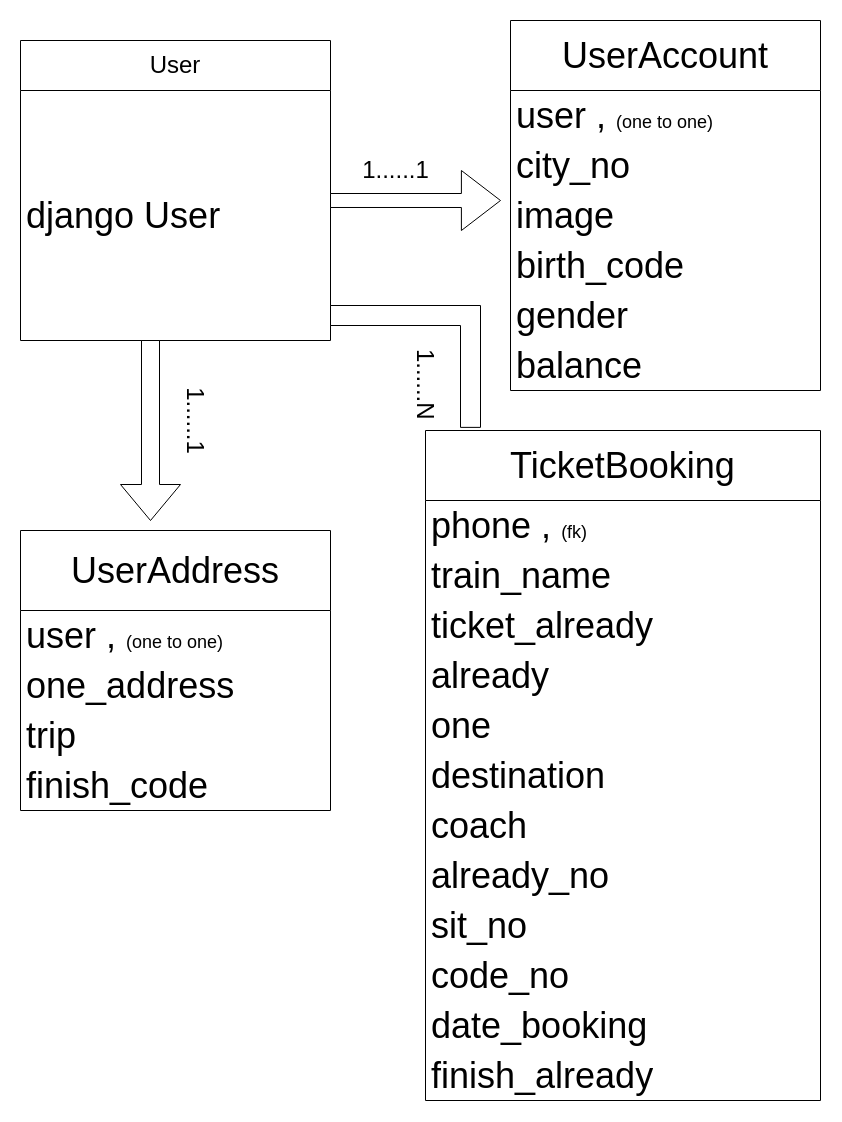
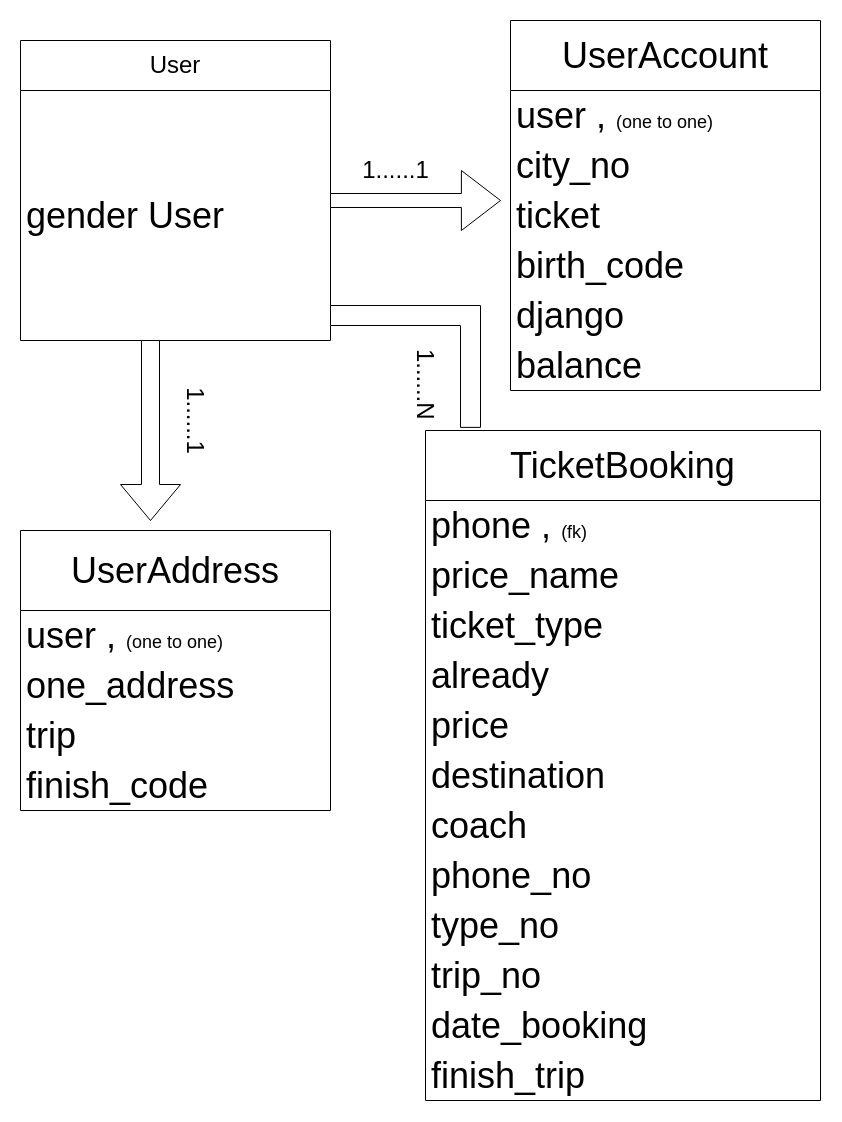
  <mxCell id="0" />
  <mxCell id="1" parent="0" />
  <mxCell id="2" value="&lt;font style=&quot;font-size: 24px;&quot;&gt;User&lt;/font&gt;" style="swimlane;fontStyle=0;childLayout=stackLayout;horizontal=1;startSize=50;horizontalStack=0;resizeParent=1;resizeParentMax=0;resizeLast=0;collapsible=1;marginBottom=0;whiteSpace=wrap;html=1;" vertex="1" parent="1"><mxGeometry x="20" y="40" width="310" height="300" as="geometry" /></mxCell>
- <mxCell id="3" value="&lt;font style=&quot;font-size: 36px;&quot;&gt;django User&lt;/font&gt;" style="text;strokeColor=none;fillColor=none;align=left;verticalAlign=middle;spacingLeft=4;spacingRight=4;overflow=hidden;points=[[0,0.5],[1,0.5]];portConstraint=eastwest;rotatable=0;whiteSpace=wrap;html=1;" vertex="1" parent="2"><mxGeometry y="50" width="310" height="250" as="geometry" /></mxCell>
+ <mxCell id="3" value="&lt;font style=&quot;font-size: 36px;&quot;&gt;gender User&lt;/font&gt;" style="text;strokeColor=none;fillColor=none;align=left;verticalAlign=middle;spacingLeft=4;spacingRight=4;overflow=hidden;points=[[0,0.5],[1,0.5]];portConstraint=eastwest;rotatable=0;whiteSpace=wrap;html=1;" vertex="1" parent="2"><mxGeometry y="50" width="310" height="250" as="geometry" /></mxCell>
  <mxCell id="4" value="UserAccount" style="swimlane;fontStyle=0;childLayout=stackLayout;horizontal=1;startSize=70;horizontalStack=0;resizeParent=1;resizeParentMax=0;resizeLast=0;collapsible=1;marginBottom=0;whiteSpace=wrap;html=1;fontSize=36;" vertex="1" parent="1"><mxGeometry x="510" y="20" width="310" height="370" as="geometry" /></mxCell>
  <mxCell id="5" value="user , &lt;font style=&quot;font-size: 18px;&quot;&gt;(one to one)&lt;/font&gt;" style="text;strokeColor=none;fillColor=none;align=left;verticalAlign=middle;spacingLeft=4;spacingRight=4;overflow=hidden;points=[[0,0.5],[1,0.5]];portConstraint=eastwest;rotatable=0;whiteSpace=wrap;html=1;fontSize=36;" vertex="1" parent="4"><mxGeometry y="70" width="310" height="50" as="geometry" /></mxCell>
  <mxCell id="6" value="city_no" style="text;strokeColor=none;fillColor=none;align=left;verticalAlign=middle;spacingLeft=4;spacingRight=4;overflow=hidden;points=[[0,0.5],[1,0.5]];portConstraint=eastwest;rotatable=0;whiteSpace=wrap;html=1;fontSize=36;" vertex="1" parent="4"><mxGeometry y="120" width="310" height="50" as="geometry" /></mxCell>
- <mxCell id="7" value="image" style="text;strokeColor=none;fillColor=none;align=left;verticalAlign=middle;spacingLeft=4;spacingRight=4;overflow=hidden;points=[[0,0.5],[1,0.5]];portConstraint=eastwest;rotatable=0;whiteSpace=wrap;html=1;fontSize=36;" vertex="1" parent="4"><mxGeometry y="170" width="310" height="50" as="geometry" /></mxCell>
+ <mxCell id="7" value="ticket" style="text;strokeColor=none;fillColor=none;align=left;verticalAlign=middle;spacingLeft=4;spacingRight=4;overflow=hidden;points=[[0,0.5],[1,0.5]];portConstraint=eastwest;rotatable=0;whiteSpace=wrap;html=1;fontSize=36;" vertex="1" parent="4"><mxGeometry y="170" width="310" height="50" as="geometry" /></mxCell>
  <mxCell id="8" value="birth_code" style="text;strokeColor=none;fillColor=none;align=left;verticalAlign=middle;spacingLeft=4;spacingRight=4;overflow=hidden;points=[[0,0.5],[1,0.5]];portConstraint=eastwest;rotatable=0;whiteSpace=wrap;html=1;fontSize=36;" vertex="1" parent="4"><mxGeometry y="220" width="310" height="50" as="geometry" /></mxCell>
- <mxCell id="9" value="gender" style="text;strokeColor=none;fillColor=none;align=left;verticalAlign=middle;spacingLeft=4;spacingRight=4;overflow=hidden;points=[[0,0.5],[1,0.5]];portConstraint=eastwest;rotatable=0;whiteSpace=wrap;html=1;fontSize=36;" vertex="1" parent="4"><mxGeometry y="270" width="310" height="50" as="geometry" /></mxCell>
+ <mxCell id="9" value="django" style="text;strokeColor=none;fillColor=none;align=left;verticalAlign=middle;spacingLeft=4;spacingRight=4;overflow=hidden;points=[[0,0.5],[1,0.5]];portConstraint=eastwest;rotatable=0;whiteSpace=wrap;html=1;fontSize=36;" vertex="1" parent="4"><mxGeometry y="270" width="310" height="50" as="geometry" /></mxCell>
  <mxCell id="10" value="balance" style="text;strokeColor=none;fillColor=none;align=left;verticalAlign=middle;spacingLeft=4;spacingRight=4;overflow=hidden;points=[[0,0.5],[1,0.5]];portConstraint=eastwest;rotatable=0;whiteSpace=wrap;html=1;fontSize=36;" vertex="1" parent="4"><mxGeometry y="320" width="310" height="50" as="geometry" /></mxCell>
  <mxCell id="11" value="UserAddress" style="swimlane;fontStyle=0;childLayout=stackLayout;horizontal=1;startSize=80;horizontalStack=0;resizeParent=1;resizeParentMax=0;resizeLast=0;collapsible=1;marginBottom=0;whiteSpace=wrap;html=1;fontSize=36;" vertex="1" parent="1"><mxGeometry x="20" y="530" width="310" height="280" as="geometry" /></mxCell>
  <mxCell id="12" value="user , &lt;font style=&quot;font-size: 18px;&quot;&gt;(one to one)&lt;/font&gt;" style="text;strokeColor=none;fillColor=none;align=left;verticalAlign=middle;spacingLeft=4;spacingRight=4;overflow=hidden;points=[[0,0.5],[1,0.5]];portConstraint=eastwest;rotatable=0;whiteSpace=wrap;html=1;fontSize=36;" vertex="1" parent="11"><mxGeometry y="80" width="310" height="50" as="geometry" /></mxCell>
  <mxCell id="13" value="one_address" style="text;strokeColor=none;fillColor=none;align=left;verticalAlign=middle;spacingLeft=4;spacingRight=4;overflow=hidden;points=[[0,0.5],[1,0.5]];portConstraint=eastwest;rotatable=0;whiteSpace=wrap;html=1;fontSize=36;" vertex="1" parent="11"><mxGeometry y="130" width="310" height="50" as="geometry" /></mxCell>
  <mxCell id="14" value="trip" style="text;strokeColor=none;fillColor=none;align=left;verticalAlign=middle;spacingLeft=4;spacingRight=4;overflow=hidden;points=[[0,0.5],[1,0.5]];portConstraint=eastwest;rotatable=0;whiteSpace=wrap;html=1;fontSize=36;" vertex="1" parent="11"><mxGeometry y="180" width="310" height="50" as="geometry" /></mxCell>
  <mxCell id="15" value="finish_code" style="text;strokeColor=none;fillColor=none;align=left;verticalAlign=middle;spacingLeft=4;spacingRight=4;overflow=hidden;points=[[0,0.5],[1,0.5]];portConstraint=eastwest;rotatable=0;whiteSpace=wrap;html=1;fontSize=36;" vertex="1" parent="11"><mxGeometry y="230" width="310" height="50" as="geometry" /></mxCell>
  <mxCell id="16" value="" style="shape=singleArrow;whiteSpace=wrap;html=1;fontSize=18;arrowWidth=0.233;arrowSize=0.23;" vertex="1" parent="1"><mxGeometry x="330" y="170" width="170" height="60" as="geometry" /></mxCell>
  <mxCell id="17" value="" style="shape=singleArrow;direction=south;whiteSpace=wrap;html=1;fontSize=18;" vertex="1" parent="1"><mxGeometry x="120" y="340" width="60" height="180" as="geometry" /></mxCell>
  <mxCell id="18" value="TicketBooking" style="swimlane;fontStyle=0;childLayout=stackLayout;horizontal=1;startSize=70;horizontalStack=0;resizeParent=1;resizeParentMax=0;resizeLast=0;collapsible=1;marginBottom=0;whiteSpace=wrap;html=1;fontSize=36;" vertex="1" parent="1"><mxGeometry x="425" y="430" width="395" height="670" as="geometry" /></mxCell>
  <mxCell id="19" value="phone , &lt;font style=&quot;font-size: 18px;&quot;&gt;(fk)&lt;/font&gt;" style="text;strokeColor=none;fillColor=none;align=left;verticalAlign=middle;spacingLeft=4;spacingRight=4;overflow=hidden;points=[[0,0.5],[1,0.5]];portConstraint=eastwest;rotatable=0;whiteSpace=wrap;html=1;fontSize=36;" vertex="1" parent="18"><mxGeometry y="70" width="395" height="50" as="geometry" /></mxCell>
- <mxCell id="20" value="train_name" style="text;strokeColor=none;fillColor=none;align=left;verticalAlign=middle;spacingLeft=4;spacingRight=4;overflow=hidden;points=[[0,0.5],[1,0.5]];portConstraint=eastwest;rotatable=0;whiteSpace=wrap;html=1;fontSize=36;" vertex="1" parent="18"><mxGeometry y="120" width="395" height="50" as="geometry" /></mxCell>
- <mxCell id="21" value="ticket_already" style="text;strokeColor=none;fillColor=none;align=left;verticalAlign=middle;spacingLeft=4;spacingRight=4;overflow=hidden;points=[[0,0.5],[1,0.5]];portConstraint=eastwest;rotatable=0;whiteSpace=wrap;html=1;fontSize=36;" vertex="1" parent="18"><mxGeometry y="170" width="395" height="50" as="geometry" /></mxCell>
+ <mxCell id="20" value="price_name" style="text;strokeColor=none;fillColor=none;align=left;verticalAlign=middle;spacingLeft=4;spacingRight=4;overflow=hidden;points=[[0,0.5],[1,0.5]];portConstraint=eastwest;rotatable=0;whiteSpace=wrap;html=1;fontSize=36;" vertex="1" parent="18"><mxGeometry y="120" width="395" height="50" as="geometry" /></mxCell>
+ <mxCell id="21" value="ticket_type" style="text;strokeColor=none;fillColor=none;align=left;verticalAlign=middle;spacingLeft=4;spacingRight=4;overflow=hidden;points=[[0,0.5],[1,0.5]];portConstraint=eastwest;rotatable=0;whiteSpace=wrap;html=1;fontSize=36;" vertex="1" parent="18"><mxGeometry y="170" width="395" height="50" as="geometry" /></mxCell>
  <mxCell id="22" value="already" style="text;strokeColor=none;fillColor=none;align=left;verticalAlign=middle;spacingLeft=4;spacingRight=4;overflow=hidden;points=[[0,0.5],[1,0.5]];portConstraint=eastwest;rotatable=0;whiteSpace=wrap;html=1;fontSize=36;" vertex="1" parent="18"><mxGeometry y="220" width="395" height="50" as="geometry" /></mxCell>
- <mxCell id="23" value="one" style="text;strokeColor=none;fillColor=none;align=left;verticalAlign=middle;spacingLeft=4;spacingRight=4;overflow=hidden;points=[[0,0.5],[1,0.5]];portConstraint=eastwest;rotatable=0;whiteSpace=wrap;html=1;fontSize=36;" vertex="1" parent="18"><mxGeometry y="270" width="395" height="50" as="geometry" /></mxCell>
+ <mxCell id="23" value="price" style="text;strokeColor=none;fillColor=none;align=left;verticalAlign=middle;spacingLeft=4;spacingRight=4;overflow=hidden;points=[[0,0.5],[1,0.5]];portConstraint=eastwest;rotatable=0;whiteSpace=wrap;html=1;fontSize=36;" vertex="1" parent="18"><mxGeometry y="270" width="395" height="50" as="geometry" /></mxCell>
  <mxCell id="24" value="destination" style="text;strokeColor=none;fillColor=none;align=left;verticalAlign=middle;spacingLeft=4;spacingRight=4;overflow=hidden;points=[[0,0.5],[1,0.5]];portConstraint=eastwest;rotatable=0;whiteSpace=wrap;html=1;fontSize=36;" vertex="1" parent="18"><mxGeometry y="320" width="395" height="50" as="geometry" /></mxCell>
  <mxCell id="25" value="coach" style="text;strokeColor=none;fillColor=none;align=left;verticalAlign=middle;spacingLeft=4;spacingRight=4;overflow=hidden;points=[[0,0.5],[1,0.5]];portConstraint=eastwest;rotatable=0;whiteSpace=wrap;html=1;fontSize=36;" vertex="1" parent="18"><mxGeometry y="370" width="395" height="50" as="geometry" /></mxCell>
- <mxCell id="26" value="already_no" style="text;strokeColor=none;fillColor=none;align=left;verticalAlign=middle;spacingLeft=4;spacingRight=4;overflow=hidden;points=[[0,0.5],[1,0.5]];portConstraint=eastwest;rotatable=0;whiteSpace=wrap;html=1;fontSize=36;" vertex="1" parent="18"><mxGeometry y="420" width="395" height="50" as="geometry" /></mxCell>
- <mxCell id="27" value="sit_no" style="text;strokeColor=none;fillColor=none;align=left;verticalAlign=middle;spacingLeft=4;spacingRight=4;overflow=hidden;points=[[0,0.5],[1,0.5]];portConstraint=eastwest;rotatable=0;whiteSpace=wrap;html=1;fontSize=36;" vertex="1" parent="18"><mxGeometry y="470" width="395" height="50" as="geometry" /></mxCell>
- <mxCell id="28" value="code_no" style="text;strokeColor=none;fillColor=none;align=left;verticalAlign=middle;spacingLeft=4;spacingRight=4;overflow=hidden;points=[[0,0.5],[1,0.5]];portConstraint=eastwest;rotatable=0;whiteSpace=wrap;html=1;fontSize=36;" vertex="1" parent="18"><mxGeometry y="520" width="395" height="50" as="geometry" /></mxCell>
+ <mxCell id="26" value="phone_no" style="text;strokeColor=none;fillColor=none;align=left;verticalAlign=middle;spacingLeft=4;spacingRight=4;overflow=hidden;points=[[0,0.5],[1,0.5]];portConstraint=eastwest;rotatable=0;whiteSpace=wrap;html=1;fontSize=36;" vertex="1" parent="18"><mxGeometry y="420" width="395" height="50" as="geometry" /></mxCell>
+ <mxCell id="27" value="type_no" style="text;strokeColor=none;fillColor=none;align=left;verticalAlign=middle;spacingLeft=4;spacingRight=4;overflow=hidden;points=[[0,0.5],[1,0.5]];portConstraint=eastwest;rotatable=0;whiteSpace=wrap;html=1;fontSize=36;" vertex="1" parent="18"><mxGeometry y="470" width="395" height="50" as="geometry" /></mxCell>
+ <mxCell id="28" value="trip_no" style="text;strokeColor=none;fillColor=none;align=left;verticalAlign=middle;spacingLeft=4;spacingRight=4;overflow=hidden;points=[[0,0.5],[1,0.5]];portConstraint=eastwest;rotatable=0;whiteSpace=wrap;html=1;fontSize=36;" vertex="1" parent="18"><mxGeometry y="520" width="395" height="50" as="geometry" /></mxCell>
  <mxCell id="29" value="date_booking" style="text;strokeColor=none;fillColor=none;align=left;verticalAlign=middle;spacingLeft=4;spacingRight=4;overflow=hidden;points=[[0,0.5],[1,0.5]];portConstraint=eastwest;rotatable=0;whiteSpace=wrap;html=1;fontSize=36;" vertex="1" parent="18"><mxGeometry y="570" width="395" height="50" as="geometry" /></mxCell>
- <mxCell id="30" value="finish_already" style="text;strokeColor=none;fillColor=none;align=left;verticalAlign=middle;spacingLeft=4;spacingRight=4;overflow=hidden;points=[[0,0.5],[1,0.5]];portConstraint=eastwest;rotatable=0;whiteSpace=wrap;html=1;fontSize=36;" vertex="1" parent="18"><mxGeometry y="620" width="395" height="50" as="geometry" /></mxCell>
+ <mxCell id="30" value="finish_trip" style="text;strokeColor=none;fillColor=none;align=left;verticalAlign=middle;spacingLeft=4;spacingRight=4;overflow=hidden;points=[[0,0.5],[1,0.5]];portConstraint=eastwest;rotatable=0;whiteSpace=wrap;html=1;fontSize=36;" vertex="1" parent="18"><mxGeometry y="620" width="395" height="50" as="geometry" /></mxCell>
  <mxCell id="31" value="" style="shape=corner;whiteSpace=wrap;html=1;fontSize=18;rotation=90;" vertex="1" parent="1"><mxGeometry x="344.07" y="290.94" width="121.87" height="150" as="geometry" /></mxCell>
  <mxCell id="32" value="&lt;font style=&quot;font-size: 24px;&quot;&gt;1......1&lt;/font&gt;" style="text;html=1;align=center;verticalAlign=middle;resizable=0;points=[];autosize=1;strokeColor=none;fillColor=none;fontSize=18;" vertex="1" parent="1"><mxGeometry x="350" y="150" width="90" height="40" as="geometry" /></mxCell>
  <mxCell id="33" value="&lt;font style=&quot;font-size: 24px;&quot;&gt;1......1&lt;/font&gt;" style="text;html=1;align=center;verticalAlign=middle;resizable=0;points=[];autosize=1;strokeColor=none;fillColor=none;fontSize=18;rotation=90;" vertex="1" parent="1"><mxGeometry x="150" y="400" width="90" height="40" as="geometry" /></mxCell>
  <mxCell id="34" value="&lt;font style=&quot;font-size: 24px;&quot;&gt;1......N&lt;/font&gt;" style="text;html=1;align=center;verticalAlign=middle;resizable=0;points=[];autosize=1;strokeColor=none;fillColor=none;fontSize=18;rotation=90;" vertex="1" parent="1"><mxGeometry x="380" y="363.75" width="90" height="40" as="geometry" /></mxCell>
